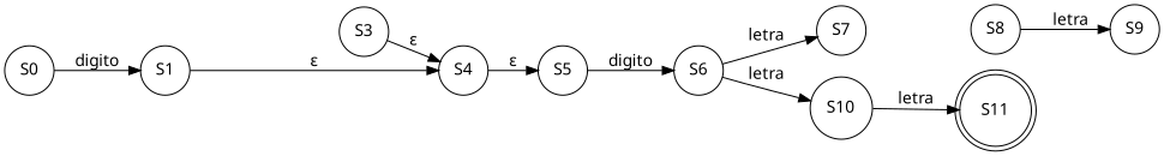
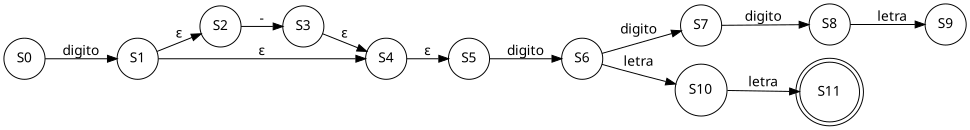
  digraph {
    fontname="Noto Sans"
    forcelabels=true
    rankdir=LR
    node [fontname="Noto Sans" shape=circle]
    edge [fontname="Noto Sans"]
    S0
    S1
+   S2
    S4
    S3
    S5
    S6
    S7
    S10
    S8
    S9
    S11 [shape=doublecircle]
    S0 -> S1 [label=digito]
+   S1 -> S2 [label="ε"]
    S1 -> S4 [label="ε"]
+   S2 -> S3 [label="-"]
    S4 -> S5 [label="ε"]
    S3 -> S4 [label="ε"]
    S5 -> S6 [label=digito]
-   S6 -> S7 [label=letra]
+   S6 -> S7 [label=digito]
    S6 -> S10 [label=letra]
+   S7 -> S8 [label=digito]
    S10 -> S11 [label=letra]
    S8 -> S9 [label=letra]
  }
